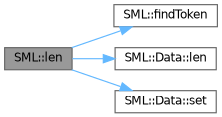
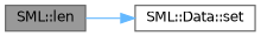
  digraph {
    rankdir=LR
    node [color=grey40 fillcolor=white fontname=Helvetica fontsize=10 shape=box style=filled]
    edge [color=steelblue1 fontname=Helvetica fontsize=10 labelfontname=Helvetica labelfontsize=10 style=solid]
    n1 [color=gray40 fillcolor=grey60 fontcolor=black height=0.2 label="SML::len" width=0.4]
-   n2 [height=0.2 label="SML::findToken" width=0.4]
-   n3 [height=0.2 label="SML::Data::len" width=0.4]
    n4 [height=0.2 label="SML::Data::set" width=0.4]
-   n1 -> n2
-   n1 -> n3
    n1 -> n4
  }
